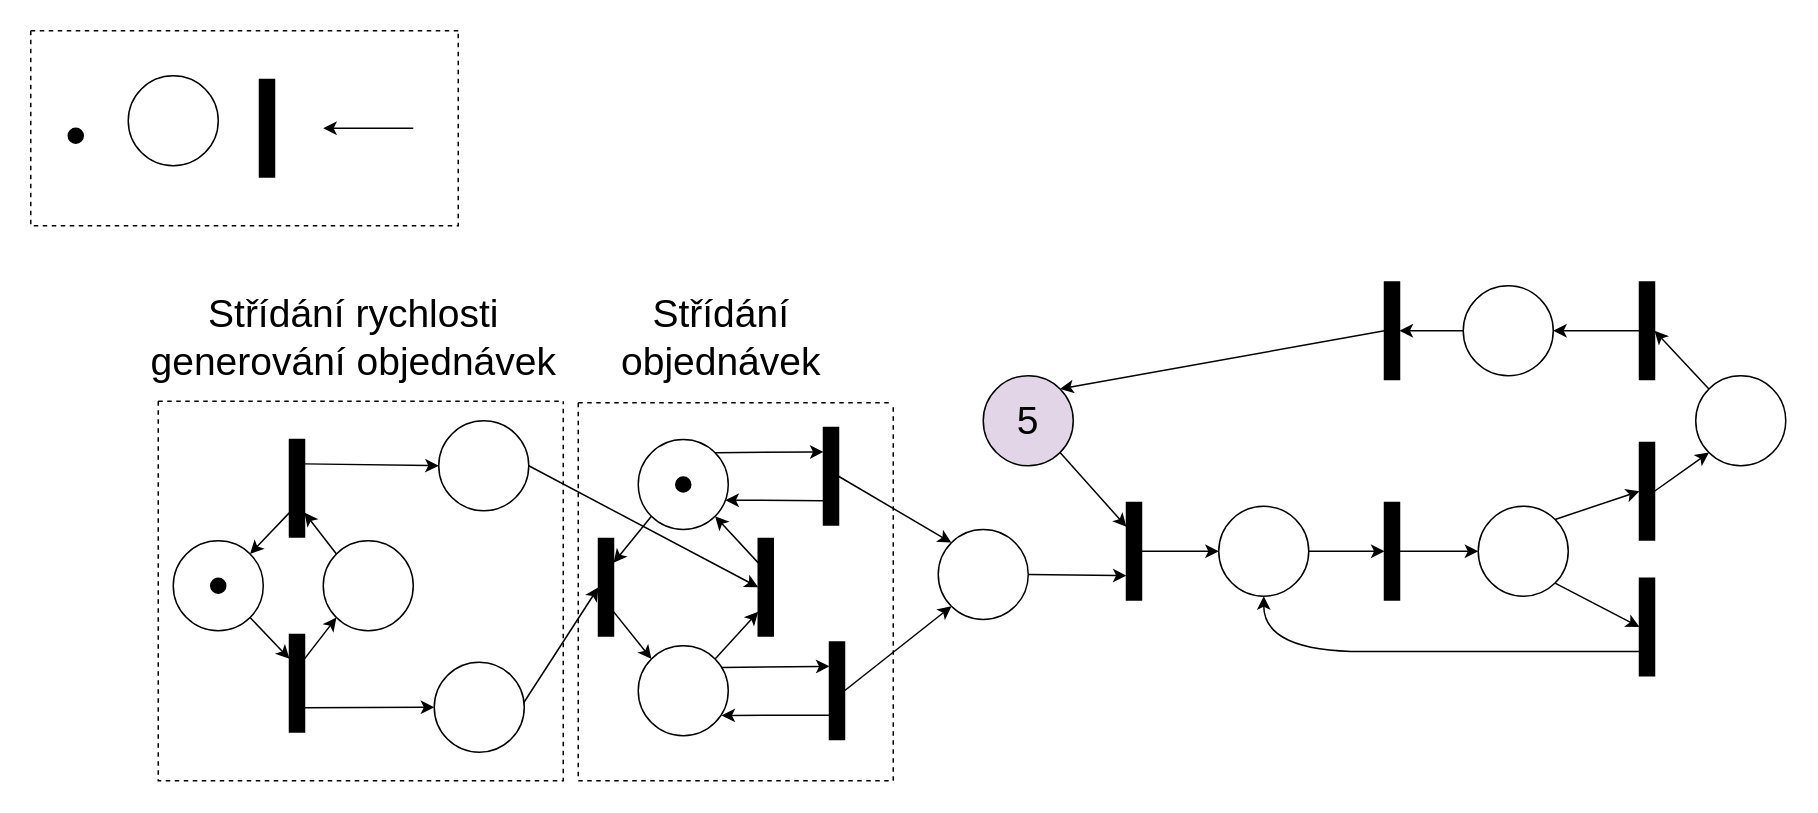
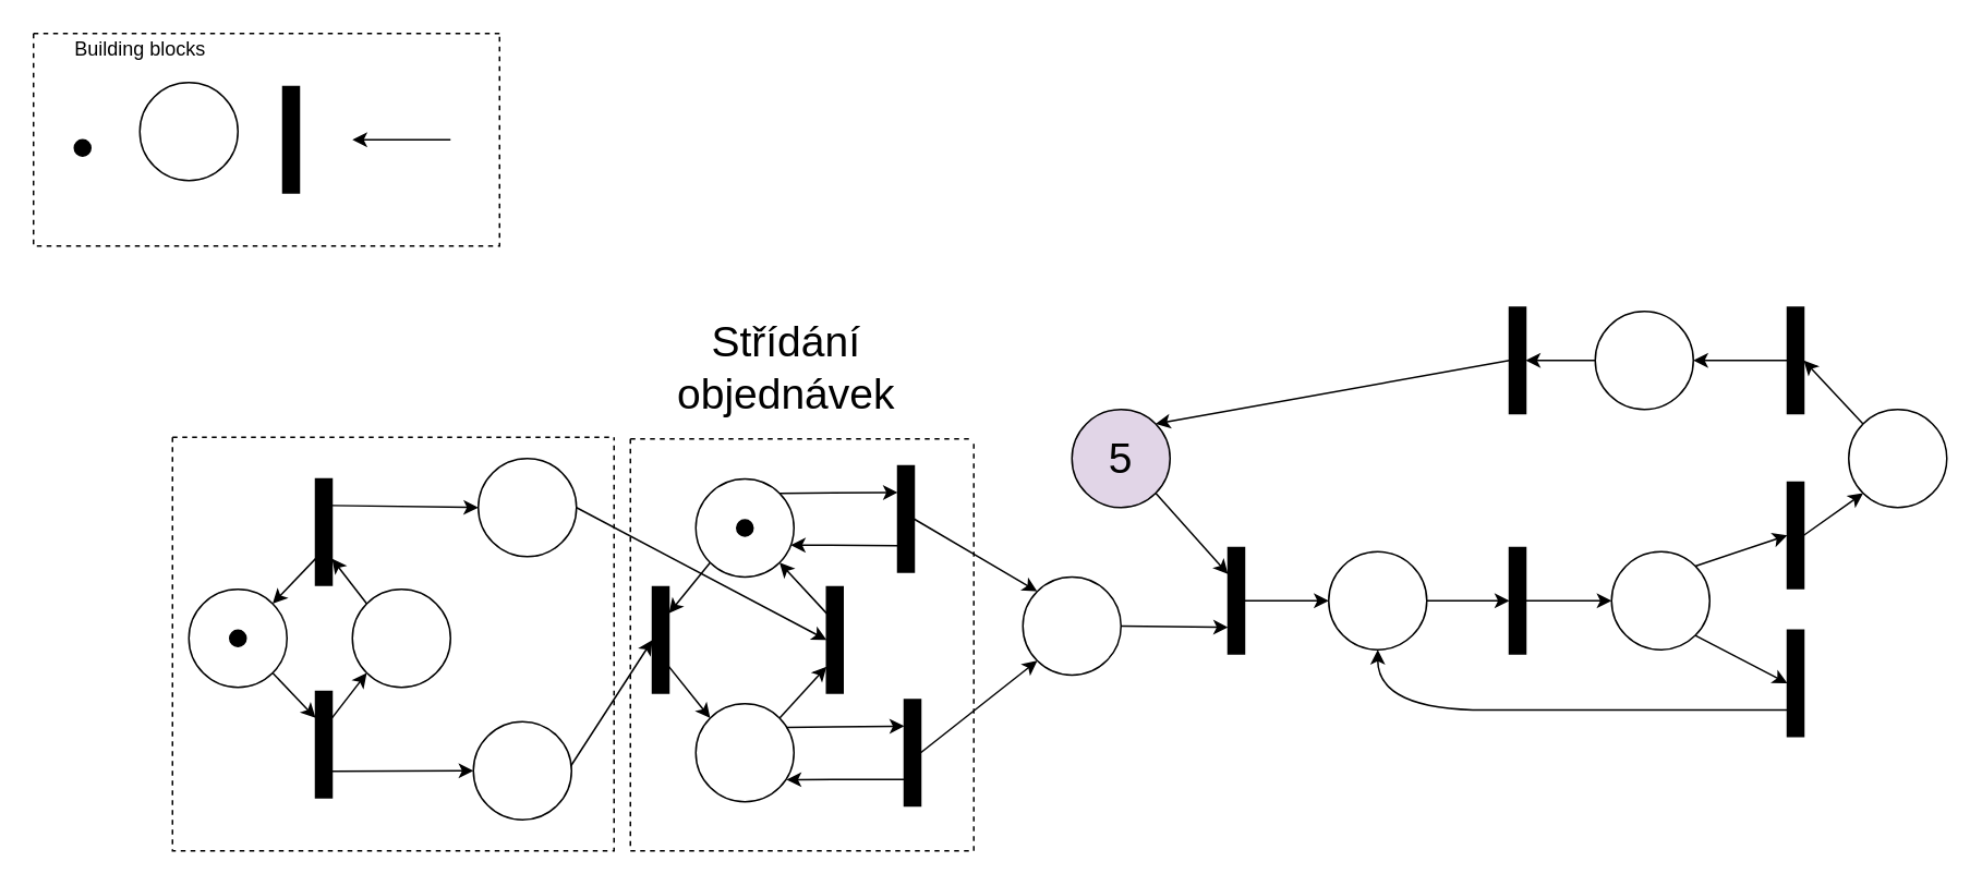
  <mxCell id="0" />
  <mxCell id="1" parent="0" />
  <mxCell id="2" value="" style="ellipse;whiteSpace=wrap;html=1;aspect=fixed;" parent="1" vertex="1"><mxGeometry x="85" y="50" width="60" height="60" as="geometry" /></mxCell>
  <mxCell id="3" value="" style="ellipse;whiteSpace=wrap;html=1;aspect=fixed;fillColor=#000000;" parent="1" vertex="1"><mxGeometry x="45" y="85" width="10" height="10" as="geometry" /></mxCell>
  <mxCell id="4" value="" style="endArrow=classic;html=1;rounded=0;edgeStyle=orthogonalEdgeStyle;" parent="1" edge="1"><mxGeometry width="50" height="50" relative="1" as="geometry"><mxPoint x="275" y="85" as="sourcePoint" /><mxPoint x="215" y="85" as="targetPoint" /><Array as="points"><mxPoint x="265" y="85" /></Array></mxGeometry></mxCell>
  <mxCell id="5" value="" style="swimlane;startSize=0;fillColor=#000000;dashed=1;" parent="1" vertex="1"><mxGeometry x="20" y="20" width="285" height="130" as="geometry" /></mxCell>
+ <mxCell id="6" value="Building blocks" style="text;html=1;align=center;verticalAlign=middle;resizable=0;points=[];autosize=1;strokeColor=none;fillColor=none;" parent="5" vertex="1"><mxGeometry x="15" width="100" height="20" as="geometry" /></mxCell>
  <mxCell id="7" value="" style="rounded=0;whiteSpace=wrap;html=1;rotation=90;fillColor=#000000;" vertex="1" parent="5"><mxGeometry x="125" y="60" width="65" height="10" as="geometry" /></mxCell>
  <mxCell id="8" value="" style="ellipse;whiteSpace=wrap;html=1;aspect=fixed;" vertex="1" parent="1"><mxGeometry x="292" y="280" width="60" height="60" as="geometry" /></mxCell>
  <mxCell id="9" value="" style="ellipse;whiteSpace=wrap;html=1;aspect=fixed;" vertex="1" parent="1"><mxGeometry x="289" y="441" width="60" height="60" as="geometry" /></mxCell>
  <mxCell id="10" value="" style="endArrow=classic;html=1;rounded=0;exitX=0.25;exitY=0;exitDx=0;exitDy=0;entryX=0;entryY=0.5;entryDx=0;entryDy=0;" edge="1" parent="1" source="36" target="8"><mxGeometry width="50" height="50" relative="1" as="geometry"><mxPoint x="263.787" y="378.787" as="sourcePoint" /><mxPoint x="212.5" y="351.25" as="targetPoint" /></mxGeometry></mxCell>
  <mxCell id="11" value="" style="endArrow=classic;html=1;rounded=0;exitX=0.75;exitY=0;exitDx=0;exitDy=0;entryX=0;entryY=0.5;entryDx=0;entryDy=0;" edge="1" parent="1" source="35" target="9"><mxGeometry width="50" height="50" relative="1" as="geometry"><mxPoint x="273.787" y="388.787" as="sourcePoint" /><mxPoint x="222.5" y="361.25" as="targetPoint" /></mxGeometry></mxCell>
  <mxCell id="12" value="" style="rounded=0;whiteSpace=wrap;html=1;rotation=90;fillColor=#000000;" vertex="1" parent="1"><mxGeometry x="371" y="386" width="65" height="10" as="geometry" /></mxCell>
  <mxCell id="13" value="" style="rounded=0;whiteSpace=wrap;html=1;rotation=90;fillColor=#000000;" vertex="1" parent="1"><mxGeometry x="477.5" y="386" width="65" height="10" as="geometry" /></mxCell>
  <mxCell id="14" value="" style="endArrow=classic;html=1;rounded=0;exitX=1;exitY=0;exitDx=0;exitDy=0;entryX=0.75;entryY=1;entryDx=0;entryDy=0;" edge="1" parent="1" source="16" target="13"><mxGeometry width="50" height="50" relative="1" as="geometry"><mxPoint x="545" y="421.25" as="sourcePoint" /><mxPoint x="657.5" y="430" as="targetPoint" /></mxGeometry></mxCell>
  <mxCell id="15" value="" style="endArrow=classic;html=1;rounded=0;exitX=0.75;exitY=0;exitDx=0;exitDy=0;entryX=0;entryY=0;entryDx=0;entryDy=0;" edge="1" parent="1" source="12" target="16"><mxGeometry width="50" height="50" relative="1" as="geometry"><mxPoint x="345" y="361.25" as="sourcePoint" /><mxPoint x="457.5" y="370" as="targetPoint" /></mxGeometry></mxCell>
  <mxCell id="16" value="" style="ellipse;whiteSpace=wrap;html=1;aspect=fixed;" vertex="1" parent="1"><mxGeometry x="425" y="430" width="60" height="60" as="geometry" /></mxCell>
  <mxCell id="17" value="" style="rounded=0;whiteSpace=wrap;html=1;rotation=90;fillColor=#000000;" vertex="1" parent="1"><mxGeometry x="525" y="455" width="65" height="10" as="geometry" /></mxCell>
  <mxCell id="18" value="" style="endArrow=classic;html=1;rounded=0;exitX=0.925;exitY=0.242;exitDx=0;exitDy=0;entryX=0.25;entryY=1;entryDx=0;entryDy=0;exitPerimeter=0;" edge="1" parent="1" source="16" target="17"><mxGeometry width="50" height="50" relative="1" as="geometry"><mxPoint x="180" y="581.25" as="sourcePoint" /><mxPoint x="292.5" y="572.5" as="targetPoint" /></mxGeometry></mxCell>
  <mxCell id="19" value="" style="endArrow=classic;html=1;rounded=0;exitX=0.75;exitY=1;exitDx=0;exitDy=0;entryX=0.925;entryY=0.775;entryDx=0;entryDy=0;entryPerimeter=0;" edge="1" parent="1" source="17" target="16"><mxGeometry width="50" height="50" relative="1" as="geometry"><mxPoint x="190" y="591.25" as="sourcePoint" /><mxPoint x="302.5" y="582.5" as="targetPoint" /></mxGeometry></mxCell>
  <mxCell id="20" value="" style="rounded=0;whiteSpace=wrap;html=1;rotation=90;fillColor=#000000;" vertex="1" parent="1"><mxGeometry x="521" y="312" width="65" height="10" as="geometry" /></mxCell>
  <mxCell id="21" value="" style="endArrow=classic;html=1;rounded=0;exitX=1;exitY=0;exitDx=0;exitDy=0;entryX=0.25;entryY=1;entryDx=0;entryDy=0;" edge="1" parent="1" source="31" target="20"><mxGeometry width="50" height="50" relative="1" as="geometry"><mxPoint x="172.5" y="368.75" as="sourcePoint" /><mxPoint x="285" y="360" as="targetPoint" /></mxGeometry></mxCell>
  <mxCell id="22" value="" style="endArrow=classic;html=1;rounded=0;exitX=0.75;exitY=1;exitDx=0;exitDy=0;entryX=0.968;entryY=0.674;entryDx=0;entryDy=0;entryPerimeter=0;" edge="1" parent="1" source="20" target="31"><mxGeometry width="50" height="50" relative="1" as="geometry"><mxPoint x="182.5" y="378.75" as="sourcePoint" /><mxPoint x="295" y="370" as="targetPoint" /></mxGeometry></mxCell>
  <mxCell id="23" value="" style="endArrow=classic;html=1;rounded=0;entryX=0.25;entryY=0;entryDx=0;entryDy=0;exitX=0;exitY=1;exitDx=0;exitDy=0;" edge="1" parent="1" source="31" target="12"><mxGeometry width="50" height="50" relative="1" as="geometry"><mxPoint x="434" y="380" as="sourcePoint" /><mxPoint x="567.5" y="330" as="targetPoint" /></mxGeometry></mxCell>
  <mxCell id="24" value="" style="endArrow=classic;html=1;rounded=0;entryX=1;entryY=1;entryDx=0;entryDy=0;exitX=0.25;exitY=1;exitDx=0;exitDy=0;" edge="1" parent="1" source="13" target="31"><mxGeometry width="50" height="50" relative="1" as="geometry"><mxPoint x="485" y="360" as="sourcePoint" /><mxPoint x="305" y="330" as="targetPoint" /></mxGeometry></mxCell>
  <mxCell id="25" value="" style="endArrow=classic;html=1;rounded=0;exitX=0.994;exitY=0.45;exitDx=0;exitDy=0;entryX=0.5;entryY=1;entryDx=0;entryDy=0;exitPerimeter=0;" edge="1" parent="1" source="9" target="12"><mxGeometry width="50" height="50" relative="1" as="geometry"><mxPoint x="212.5" y="448.75" as="sourcePoint" /><mxPoint x="263.787" y="421.213" as="targetPoint" /></mxGeometry></mxCell>
  <mxCell id="26" value="" style="endArrow=classic;html=1;rounded=0;exitX=1;exitY=0.5;exitDx=0;exitDy=0;entryX=0.5;entryY=1;entryDx=0;entryDy=0;" edge="1" parent="1" source="8" target="13"><mxGeometry width="50" height="50" relative="1" as="geometry"><mxPoint x="222.5" y="458.75" as="sourcePoint" /><mxPoint x="273.787" y="431.213" as="targetPoint" /></mxGeometry></mxCell>
  <mxCell id="27" value="" style="ellipse;whiteSpace=wrap;html=1;aspect=fixed;" vertex="1" parent="1"><mxGeometry x="625" y="352.5" width="60" height="60" as="geometry" /></mxCell>
  <mxCell id="28" value="" style="endArrow=classic;html=1;rounded=0;exitX=0.5;exitY=0;exitDx=0;exitDy=0;entryX=0;entryY=0;entryDx=0;entryDy=0;" edge="1" parent="1" source="20" target="27"><mxGeometry width="50" height="50" relative="1" as="geometry"><mxPoint x="385" y="310" as="sourcePoint" /><mxPoint x="580" y="385" as="targetPoint" /></mxGeometry></mxCell>
  <mxCell id="29" value="" style="endArrow=classic;html=1;rounded=0;exitX=0.5;exitY=0;exitDx=0;exitDy=0;entryX=0;entryY=1;entryDx=0;entryDy=0;" edge="1" parent="1" source="17" target="27"><mxGeometry width="50" height="50" relative="1" as="geometry"><mxPoint x="395" y="320" as="sourcePoint" /><mxPoint x="590" y="395" as="targetPoint" /></mxGeometry></mxCell>
  <mxCell id="30" value="" style="group" vertex="1" connectable="0" parent="1"><mxGeometry x="425" y="292.5" width="60" height="60" as="geometry" /></mxCell>
  <mxCell id="31" value="" style="ellipse;whiteSpace=wrap;html=1;aspect=fixed;" vertex="1" parent="30"><mxGeometry width="60" height="60" as="geometry" /></mxCell>
  <mxCell id="32" value="" style="ellipse;whiteSpace=wrap;html=1;aspect=fixed;fillColor=#000000;" vertex="1" parent="30"><mxGeometry x="25" y="25" width="10" height="10" as="geometry" /></mxCell>
  <mxCell id="33" value="" style="group" vertex="1" connectable="0" parent="1"><mxGeometry x="115" y="292.5" width="160" height="195" as="geometry" /></mxCell>
  <mxCell id="34" value="" style="ellipse;whiteSpace=wrap;html=1;aspect=fixed;" vertex="1" parent="33"><mxGeometry x="100" y="67.5" width="60" height="60" as="geometry" /></mxCell>
  <mxCell id="35" value="" style="rounded=0;whiteSpace=wrap;html=1;rotation=90;fillColor=#000000;" vertex="1" parent="33"><mxGeometry x="50" y="157.5" width="65" height="10" as="geometry" /></mxCell>
  <mxCell id="36" value="" style="rounded=0;whiteSpace=wrap;html=1;rotation=90;fillColor=#000000;" vertex="1" parent="33"><mxGeometry x="50" y="27.5" width="65" height="10" as="geometry" /></mxCell>
  <mxCell id="37" value="" style="endArrow=classic;html=1;rounded=0;exitX=1;exitY=1;exitDx=0;exitDy=0;entryX=0.25;entryY=1;entryDx=0;entryDy=0;" edge="1" parent="33" source="42" target="35"><mxGeometry width="50" height="50" relative="1" as="geometry"><mxPoint x="160" y="27.5" as="sourcePoint" /><mxPoint x="50" y="167.5" as="targetPoint" /></mxGeometry></mxCell>
  <mxCell id="38" value="" style="endArrow=classic;html=1;rounded=0;exitX=0.25;exitY=0;exitDx=0;exitDy=0;entryX=0;entryY=1;entryDx=0;entryDy=0;" edge="1" parent="33" source="35" target="34"><mxGeometry width="50" height="50" relative="1" as="geometry"><mxPoint x="118.957" y="158.882" as="sourcePoint" /><mxPoint x="82.5" y="186.25" as="targetPoint" /></mxGeometry></mxCell>
  <mxCell id="39" value="" style="endArrow=classic;html=1;rounded=0;exitX=0;exitY=0;exitDx=0;exitDy=0;entryX=0.75;entryY=0;entryDx=0;entryDy=0;" edge="1" parent="33" source="34" target="36"><mxGeometry width="50" height="50" relative="1" as="geometry"><mxPoint x="128.957" y="168.882" as="sourcePoint" /><mxPoint x="92.5" y="196.25" as="targetPoint" /></mxGeometry></mxCell>
  <mxCell id="40" value="" style="endArrow=classic;html=1;rounded=0;exitX=0.75;exitY=1;exitDx=0;exitDy=0;entryX=1;entryY=0;entryDx=0;entryDy=0;" edge="1" parent="33" source="36" target="42"><mxGeometry width="50" height="50" relative="1" as="geometry"><mxPoint x="138.957" y="178.882" as="sourcePoint" /><mxPoint x="102.5" y="206.25" as="targetPoint" /></mxGeometry></mxCell>
  <mxCell id="41" value="" style="group" vertex="1" connectable="0" parent="33"><mxGeometry y="67.5" width="60" height="60" as="geometry" /></mxCell>
  <mxCell id="42" value="" style="ellipse;whiteSpace=wrap;html=1;aspect=fixed;" vertex="1" parent="41"><mxGeometry width="60" height="60" as="geometry" /></mxCell>
  <mxCell id="43" value="" style="ellipse;whiteSpace=wrap;html=1;aspect=fixed;fillColor=#000000;" vertex="1" parent="41"><mxGeometry x="25" y="25" width="10" height="10" as="geometry" /></mxCell>
  <mxCell id="44" value="" style="rounded=0;whiteSpace=wrap;html=1;rotation=90;fillColor=#000000;" vertex="1" parent="1"><mxGeometry x="723" y="362" width="65" height="10" as="geometry" /></mxCell>
  <mxCell id="45" value="" style="endArrow=classic;html=1;rounded=0;exitX=1;exitY=0.5;exitDx=0;exitDy=0;entryX=0.75;entryY=1;entryDx=0;entryDy=0;" edge="1" parent="1" source="27" target="44"><mxGeometry width="50" height="50" relative="1" as="geometry"><mxPoint x="572.5" y="470" as="sourcePoint" /><mxPoint x="643.787" y="413.713" as="targetPoint" /></mxGeometry></mxCell>
  <mxCell id="46" value="" style="endArrow=classic;html=1;rounded=0;exitX=0.5;exitY=0;exitDx=0;exitDy=0;entryX=0;entryY=0.5;entryDx=0;entryDy=0;" edge="1" parent="1" source="44" target="47"><mxGeometry width="50" height="50" relative="1" as="geometry"><mxPoint x="825" y="430" as="sourcePoint" /><mxPoint x="825" y="382" as="targetPoint" /></mxGeometry></mxCell>
  <mxCell id="47" value="" style="ellipse;whiteSpace=wrap;html=1;aspect=fixed;" vertex="1" parent="1"><mxGeometry x="812" y="337" width="60" height="60" as="geometry" /></mxCell>
  <mxCell id="48" value="" style="ellipse;whiteSpace=wrap;html=1;aspect=fixed;fontStyle=0" vertex="1" parent="1"><mxGeometry x="985" y="337" width="60" height="60" as="geometry" /></mxCell>
  <mxCell id="49" value="" style="ellipse;whiteSpace=wrap;html=1;aspect=fixed;fontStyle=1" vertex="1" parent="1"><mxGeometry x="1130" y="250" width="60" height="60" as="geometry" /></mxCell>
  <mxCell id="50" value="&amp;nbsp;" style="ellipse;whiteSpace=wrap;html=1;aspect=fixed;fontStyle=1" vertex="1" parent="1"><mxGeometry x="975" y="190" width="60" height="60" as="geometry" /></mxCell>
  <mxCell id="51" value="&lt;font style=&quot;font-size: 26px&quot;&gt;5&lt;/font&gt;" style="ellipse;whiteSpace=wrap;html=1;aspect=fixed;fillColor=#e1d5e7;" vertex="1" parent="1"><mxGeometry x="655" y="250" width="60" height="60" as="geometry" /></mxCell>
  <mxCell id="52" value="" style="endArrow=classic;html=1;rounded=0;exitX=1;exitY=1;exitDx=0;exitDy=0;entryX=0.25;entryY=1;entryDx=0;entryDy=0;" edge="1" parent="1" source="51" target="44"><mxGeometry width="50" height="50" relative="1" as="geometry"><mxPoint x="695" y="392.5" as="sourcePoint" /><mxPoint x="760.5" y="408.25" as="targetPoint" /></mxGeometry></mxCell>
  <mxCell id="53" value="" style="rounded=0;whiteSpace=wrap;html=1;rotation=90;fillColor=#000000;" vertex="1" parent="1"><mxGeometry x="895" y="362" width="65" height="10" as="geometry" /></mxCell>
  <mxCell id="54" value="" style="endArrow=classic;html=1;rounded=0;exitX=1;exitY=0.5;exitDx=0;exitDy=0;entryX=0.5;entryY=1;entryDx=0;entryDy=0;" edge="1" parent="1" source="47" target="53"><mxGeometry width="50" height="50" relative="1" as="geometry"><mxPoint x="770.5" y="377" as="sourcePoint" /><mxPoint x="822" y="377" as="targetPoint" /></mxGeometry></mxCell>
  <mxCell id="55" value="" style="endArrow=classic;html=1;rounded=0;exitX=0.5;exitY=0;exitDx=0;exitDy=0;entryX=0;entryY=0.5;entryDx=0;entryDy=0;" edge="1" parent="1" source="53" target="48"><mxGeometry width="50" height="50" relative="1" as="geometry"><mxPoint x="780.5" y="387" as="sourcePoint" /><mxPoint x="832" y="387" as="targetPoint" /></mxGeometry></mxCell>
  <mxCell id="56" value="" style="endArrow=classic;html=1;rounded=0;exitX=1;exitY=1;exitDx=0;exitDy=0;entryX=0.5;entryY=1;entryDx=0;entryDy=0;" edge="1" parent="1" source="48" target="57"><mxGeometry width="50" height="50" relative="1" as="geometry"><mxPoint x="1174" y="299.8" as="sourcePoint" /><mxPoint x="1225.5" y="299.8" as="targetPoint" /></mxGeometry></mxCell>
  <mxCell id="57" value="" style="rounded=0;whiteSpace=wrap;html=1;rotation=90;fillColor=#000000;" vertex="1" parent="1"><mxGeometry x="1065" y="412.5" width="65" height="10" as="geometry" /></mxCell>
  <mxCell id="58" value="" style="rounded=0;whiteSpace=wrap;html=1;rotation=90;fillColor=#000000;" vertex="1" parent="1"><mxGeometry x="1065" y="322" width="65" height="10" as="geometry" /></mxCell>
  <mxCell id="59" value="" style="endArrow=classic;html=1;rounded=0;exitX=1;exitY=0;exitDx=0;exitDy=0;entryX=0.5;entryY=1;entryDx=0;entryDy=0;" edge="1" parent="1" source="48" target="58"><mxGeometry width="50" height="50" relative="1" as="geometry"><mxPoint x="942.5" y="377" as="sourcePoint" /><mxPoint x="995" y="377" as="targetPoint" /></mxGeometry></mxCell>
  <mxCell id="60" value="" style="endArrow=classic;html=1;rounded=0;exitX=0.75;exitY=1;exitDx=0;exitDy=0;entryX=0.5;entryY=1;entryDx=0;entryDy=0;edgeStyle=orthogonalEdgeStyle;curved=1;" edge="1" parent="1" source="57" target="47"><mxGeometry width="50" height="50" relative="1" as="geometry"><mxPoint x="845.003" y="441.003" as="sourcePoint" /><mxPoint x="916.29" y="470.29" as="targetPoint" /><Array as="points"><mxPoint x="975" y="434" /><mxPoint x="842" y="434" /></Array></mxGeometry></mxCell>
  <mxCell id="61" value="" style="endArrow=classic;html=1;rounded=0;exitX=0.5;exitY=0;exitDx=0;exitDy=0;entryX=0;entryY=1;entryDx=0;entryDy=0;" edge="1" parent="1" source="58" target="49"><mxGeometry width="50" height="50" relative="1" as="geometry"><mxPoint x="1115.003" y="328.787" as="sourcePoint" /><mxPoint x="1171.29" y="310" as="targetPoint" /></mxGeometry></mxCell>
  <mxCell id="62" value="" style="rounded=0;whiteSpace=wrap;html=1;rotation=90;fillColor=#000000;" vertex="1" parent="1"><mxGeometry x="1065" y="215" width="65" height="10" as="geometry" /></mxCell>
  <mxCell id="63" value="" style="endArrow=classic;html=1;rounded=0;exitX=0;exitY=0;exitDx=0;exitDy=0;entryX=0.5;entryY=0;entryDx=0;entryDy=0;" edge="1" parent="1" source="49" target="62"><mxGeometry width="50" height="50" relative="1" as="geometry"><mxPoint x="1112.5" y="337" as="sourcePoint" /><mxPoint x="1148.787" y="311.213" as="targetPoint" /></mxGeometry></mxCell>
  <mxCell id="64" value="" style="endArrow=classic;html=1;rounded=0;exitX=0.5;exitY=1;exitDx=0;exitDy=0;entryX=1;entryY=0.5;entryDx=0;entryDy=0;" edge="1" parent="1" source="62" target="50"><mxGeometry width="50" height="50" relative="1" as="geometry"><mxPoint x="1122.5" y="347" as="sourcePoint" /><mxPoint x="1158.787" y="321.213" as="targetPoint" /></mxGeometry></mxCell>
  <mxCell id="65" value="" style="rounded=0;whiteSpace=wrap;html=1;rotation=90;fillColor=#000000;" vertex="1" parent="1"><mxGeometry x="895" y="215" width="65" height="10" as="geometry" /></mxCell>
  <mxCell id="66" value="" style="endArrow=classic;html=1;rounded=0;exitX=0;exitY=0.5;exitDx=0;exitDy=0;entryX=0.5;entryY=0;entryDx=0;entryDy=0;" edge="1" parent="1" source="50" target="65"><mxGeometry width="50" height="50" relative="1" as="geometry"><mxPoint x="770.5" y="377" as="sourcePoint" /><mxPoint x="822" y="377" as="targetPoint" /></mxGeometry></mxCell>
  <mxCell id="67" value="" style="endArrow=classic;html=1;rounded=0;exitX=0.5;exitY=1;exitDx=0;exitDy=0;entryX=1;entryY=0;entryDx=0;entryDy=0;" edge="1" parent="1" source="65" target="51"><mxGeometry width="50" height="50" relative="1" as="geometry"><mxPoint x="780.5" y="387" as="sourcePoint" /><mxPoint x="832" y="387" as="targetPoint" /></mxGeometry></mxCell>
  <mxCell id="68" value="" style="swimlane;startSize=0;fontSize=26;dashed=1;" vertex="1" parent="1"><mxGeometry x="105" y="267" width="270" height="253" as="geometry" /></mxCell>
- <mxCell id="69" value="&lt;div&gt;Střídání rychlosti&lt;/div&gt;&lt;div&gt;generování objednávek&lt;/div&gt;" style="text;html=1;align=center;verticalAlign=middle;resizable=0;points=[];autosize=1;strokeColor=none;fillColor=none;fontSize=26;" vertex="1" parent="1"><mxGeometry x="95" y="190" width="280" height="70" as="geometry" /></mxCell>
  <mxCell id="70" value="" style="swimlane;startSize=0;dashed=1;fontSize=26;" vertex="1" parent="1"><mxGeometry x="385" y="268" width="210" height="252" as="geometry" /></mxCell>
  <mxCell id="71" value="&lt;div&gt;Střídání&lt;/div&gt;&lt;div&gt;objednávek&lt;/div&gt;" style="text;html=1;align=center;verticalAlign=middle;resizable=0;points=[];autosize=1;strokeColor=none;fillColor=none;fontSize=26;" vertex="1" parent="1"><mxGeometry x="405" y="190" width="150" height="70" as="geometry" /></mxCell>
